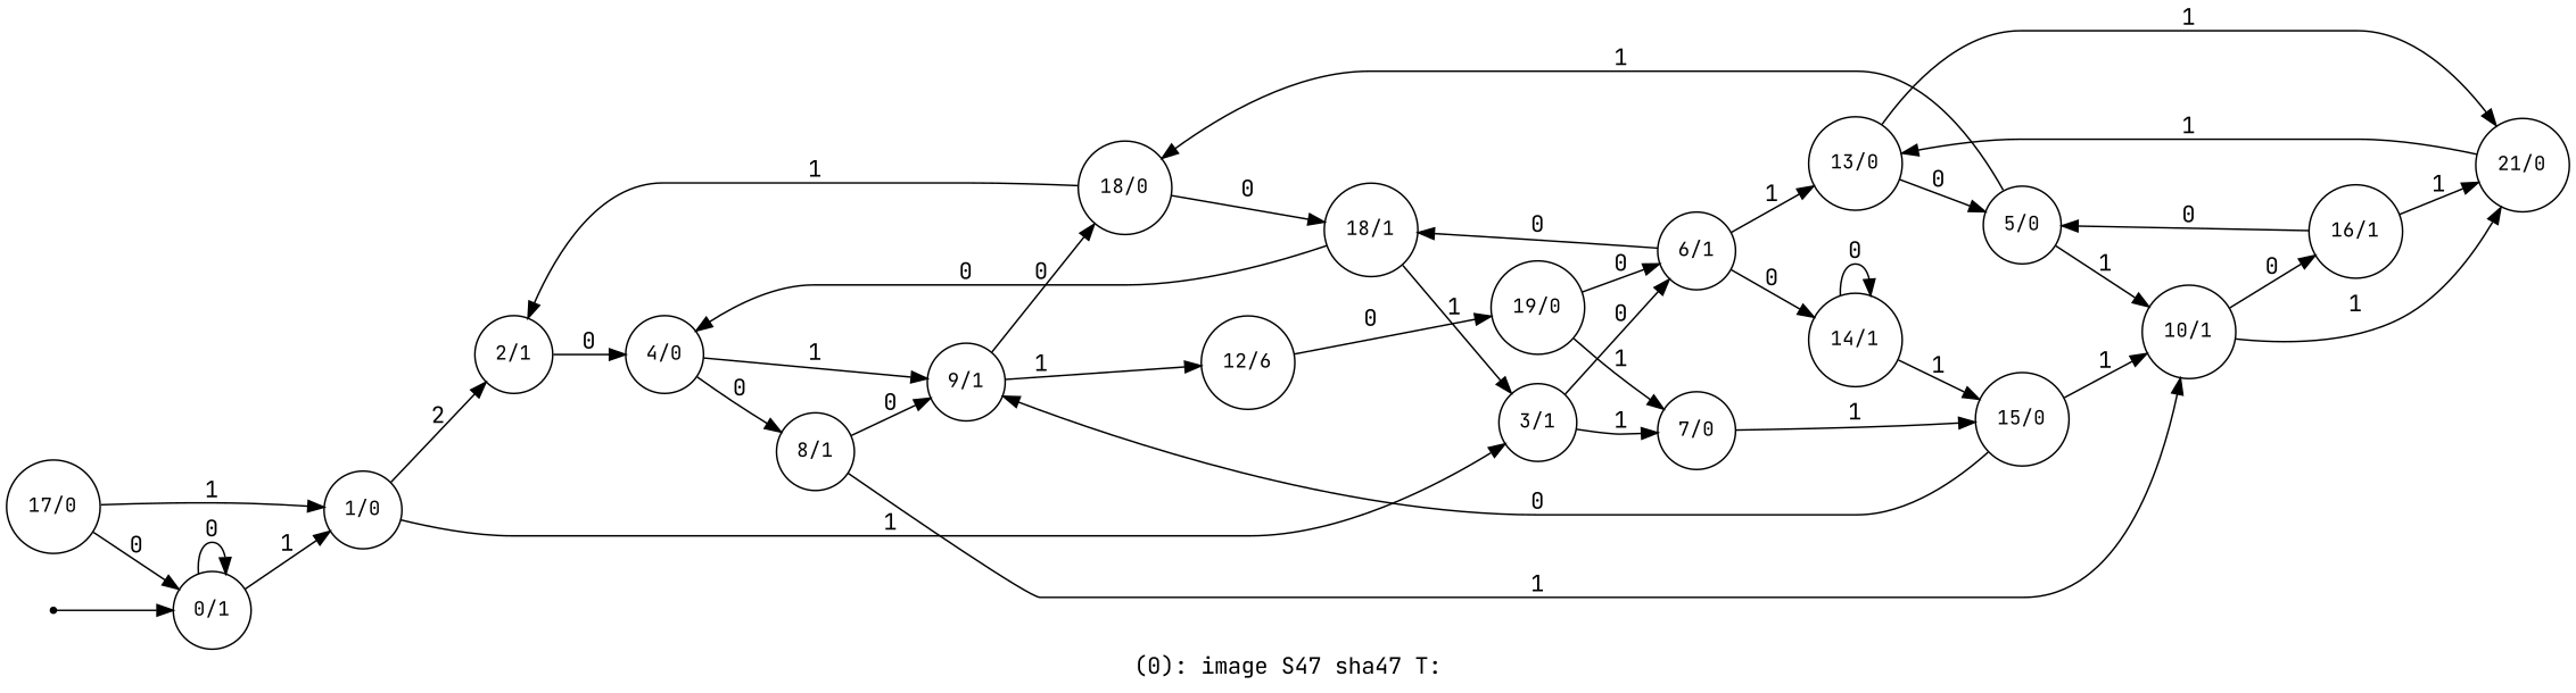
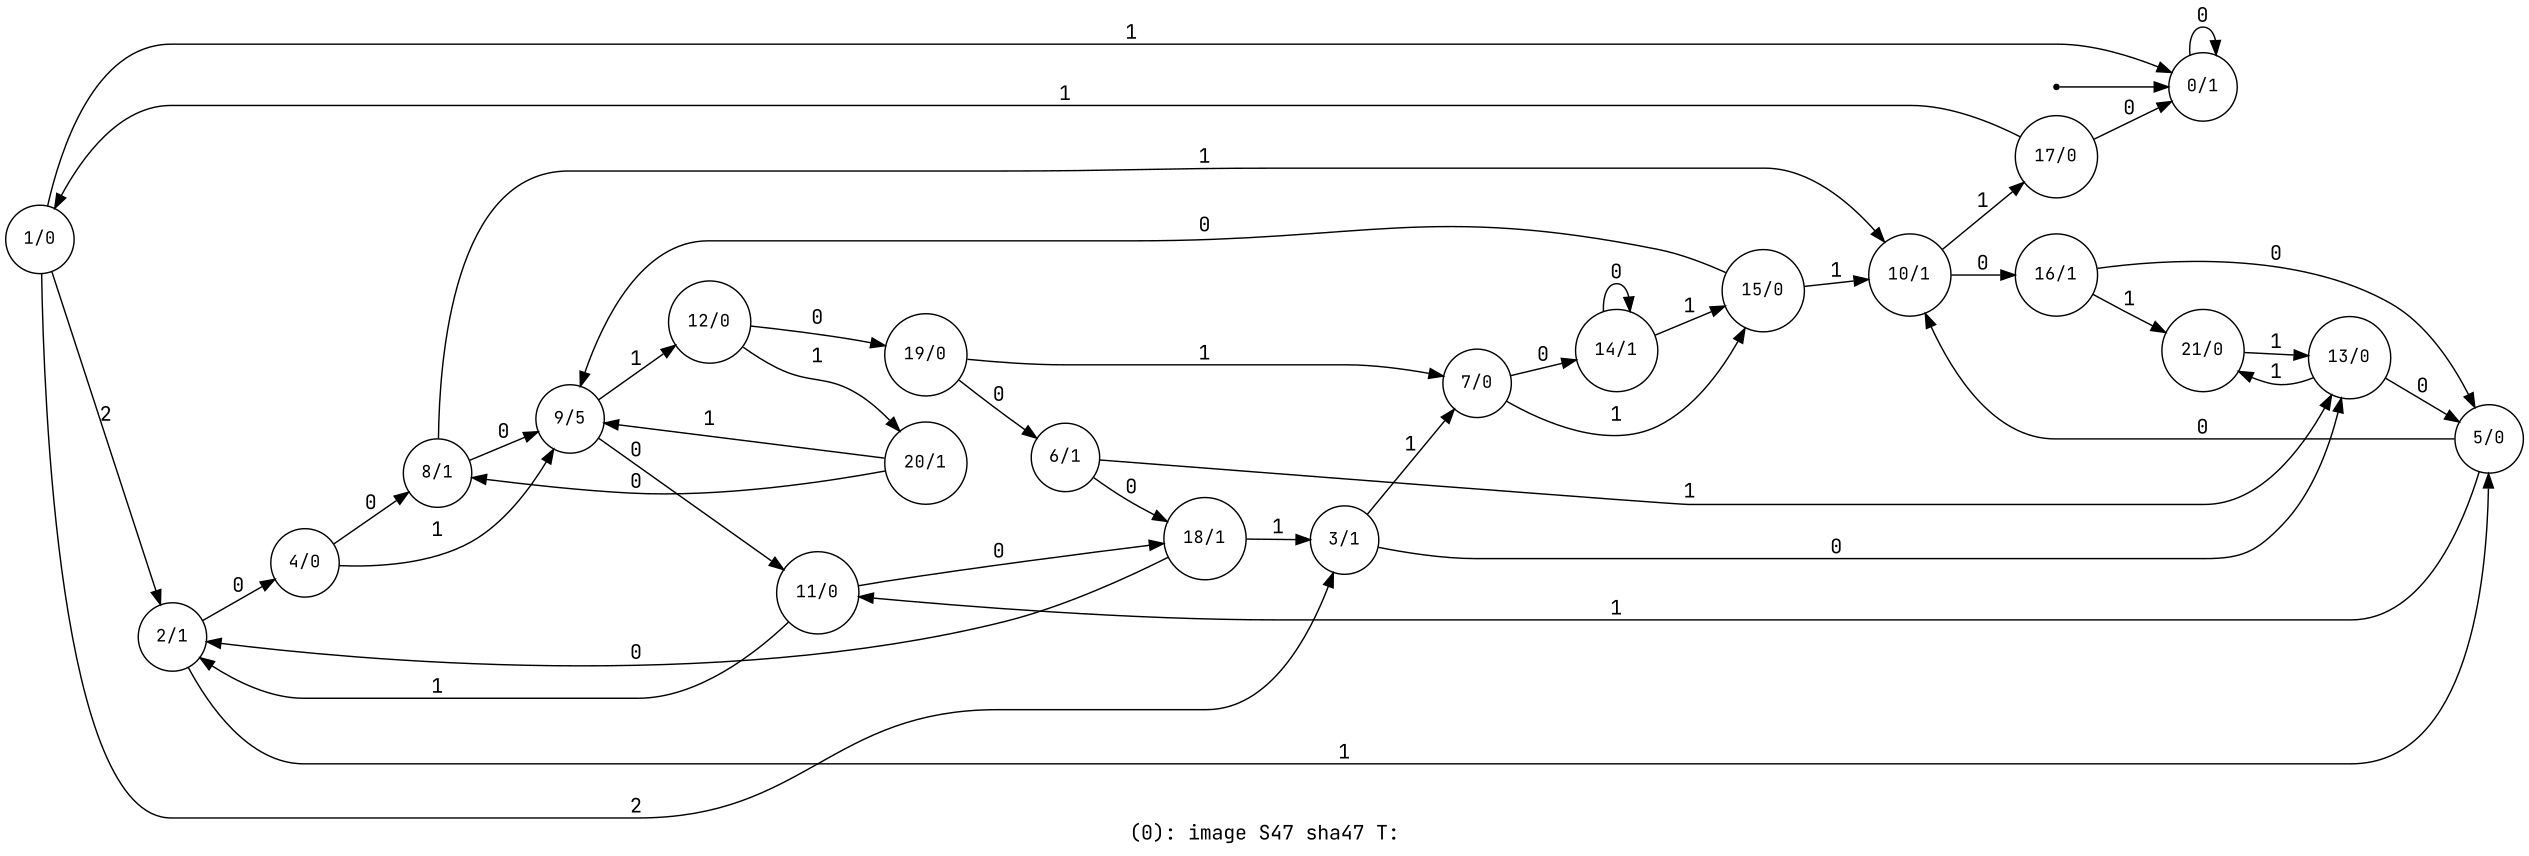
  digraph {
    fontname="JetBrains Mono"
    label="(0): image S47 sha47 T:"
    rankdir=LR
    node [fontname="JetBrains Mono" fontsize=12 shape=circle]
    edge [fontname="JetBrains Mono"]
    n1 [label="0/1"]
    n2 [label="1/0"]
    n3 [label="2/1"]
    n4 [label="3/1"]
    n5 [label="4/0"]
    n6 [label="5/0"]
    n7 [label="6/1"]
    n8 [label="7/0"]
    n9 [label="8/1"]
-   n10 [label="9/1"]
+   n10 [label="9/5"]
    n11 [label="10/1"]
-   n12 [label="18/0"]
+   n12 [label="11/0"]
    n13 [label="13/0"]
    n14 [label="18/1"]
    n15 [label="14/1"]
    n16 [label="15/0"]
-   n17 [label="12/6"]
+   n17 [label="12/0"]
    n18 [label="16/1"]
    n19 [label="17/0"]
    n20 [label="19/0"]
+   n21 [label="20/1"]
    n22 [label="21/0"]
    n23 [label="21/0" shape=point]
    n1 -> n1 [label=0]
-   n1 -> n2 [label=1]
+   n2 -> n1 [label=1]
    n2 -> n3 [label=2]
-   n2 -> n4 [label=1]
+   n2 -> n4 [label=2]
    n3 -> n5 [label=0]
-   n4 -> n7 [label=0]
+   n3 -> n6 [label=1]
+   n4 -> n13 [label=0]
    n4 -> n8 [label=1]
    n5 -> n9 [label=0]
    n5 -> n10 [label=1]
-   n6 -> n11 [label=1]
+   n6 -> n11 [label=0]
    n6 -> n12 [label=1]
    n7 -> n13 [label=1]
    n7 -> n14 [label=0]
-   n7 -> n15 [label=0]
+   n8 -> n15 [label=0]
    n8 -> n16 [label=1]
    n9 -> n10 [label=0]
    n9 -> n11 [label=1]
    n10 -> n12 [label=0]
    n10 -> n17 [label=1]
    n11 -> n18 [label=0]
-   n11 -> n22 [label=1]
+   n11 -> n19 [label=1]
    n12 -> n3 [label=1]
    n12 -> n14 [label=0]
    n13 -> n6 [label=0]
    n13 -> n22 [label=1]
-   n14 -> n5 [label=0]
+   n14 -> n3 [label=0]
    n14 -> n4 [label=1]
    n15 -> n15 [label=0]
    n15 -> n16 [label=1]
    n16 -> n10 [label=0]
    n16 -> n11 [label=1]
    n17 -> n20 [label=0]
+   n17 -> n21 [label=1]
    n18 -> n6 [label=0]
    n18 -> n22 [label=1]
    n19 -> n1 [label=0]
    n19 -> n2 [label=1]
    n20 -> n7 [label=0]
    n20 -> n8 [label=1]
+   n21 -> n9 [label=0]
+   n21 -> n10 [label=1]
    n22 -> n13 [label=1]
    n23 -> n1
  }
